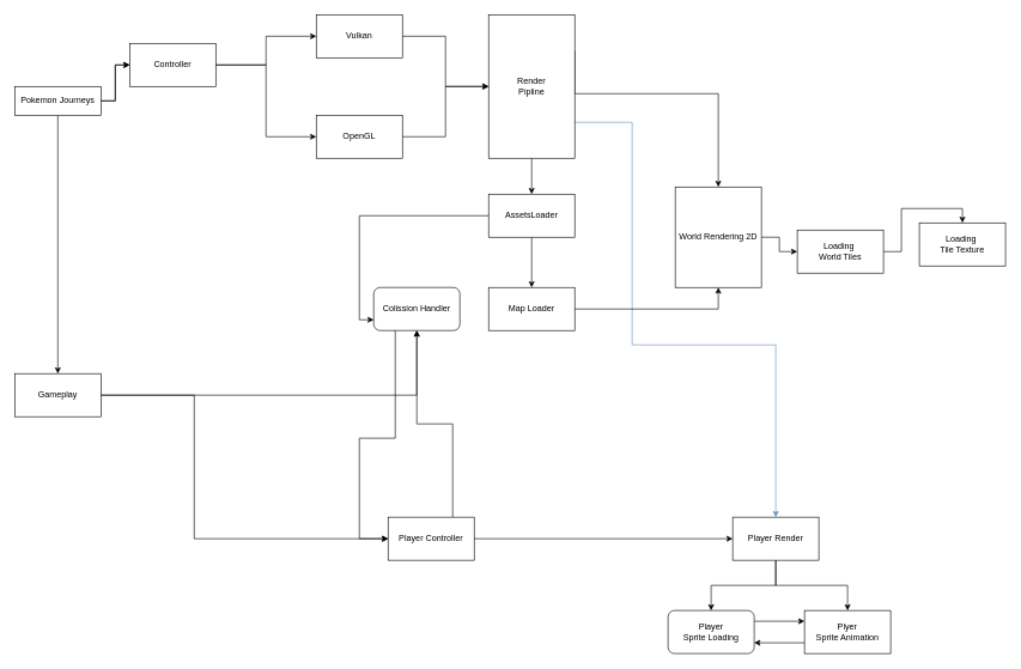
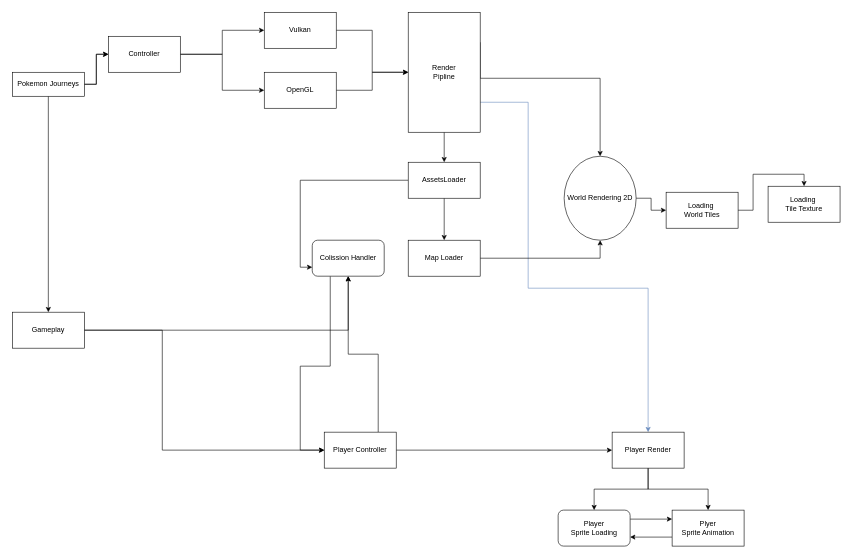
  <mxCell id="0" />
  <mxCell id="1" parent="0" />
  <mxCell id="2" value="" style="edgeStyle=orthogonalEdgeStyle;rounded=0;orthogonalLoop=1;jettySize=auto;html=1;" parent="1" source="5" target="11" edge="1"><mxGeometry relative="1" as="geometry" /></mxCell>
  <mxCell id="3" value="" style="edgeStyle=orthogonalEdgeStyle;rounded=0;orthogonalLoop=1;jettySize=auto;html=1;" parent="1" source="5" target="11" edge="1"><mxGeometry relative="1" as="geometry" /></mxCell>
  <mxCell id="4" style="edgeStyle=orthogonalEdgeStyle;rounded=0;orthogonalLoop=1;jettySize=auto;html=1;" parent="1" source="5" target="8" edge="1"><mxGeometry relative="1" as="geometry" /></mxCell>
  <mxCell id="5" value="Pokemon Journeys" style="rounded=0;whiteSpace=wrap;html=1;" parent="1" vertex="1"><mxGeometry x="20" y="120" width="120" height="40" as="geometry" /></mxCell>
  <mxCell id="6" style="edgeStyle=orthogonalEdgeStyle;rounded=0;orthogonalLoop=1;jettySize=auto;html=1;" edge="1" parent="1" source="8" target="31"><mxGeometry relative="1" as="geometry" /></mxCell>
  <mxCell id="7" style="edgeStyle=orthogonalEdgeStyle;rounded=0;orthogonalLoop=1;jettySize=auto;html=1;" edge="1" parent="1" source="8" target="41"><mxGeometry relative="1" as="geometry"><Array as="points"><mxPoint x="270" y="550" /></Array></mxGeometry></mxCell>
  <mxCell id="8" value="Gameplay" style="rounded=0;whiteSpace=wrap;html=1;" parent="1" vertex="1"><mxGeometry x="20" y="520" width="120" height="60" as="geometry" /></mxCell>
  <mxCell id="9" style="edgeStyle=orthogonalEdgeStyle;rounded=0;orthogonalLoop=1;jettySize=auto;html=1;" parent="1" source="11" target="15" edge="1"><mxGeometry relative="1" as="geometry" /></mxCell>
  <mxCell id="10" style="edgeStyle=orthogonalEdgeStyle;rounded=0;orthogonalLoop=1;jettySize=auto;html=1;entryX=0;entryY=0.5;entryDx=0;entryDy=0;" parent="1" source="11" target="13" edge="1"><mxGeometry relative="1" as="geometry" /></mxCell>
  <mxCell id="11" value="Controller" style="rounded=0;whiteSpace=wrap;html=1;" parent="1" vertex="1"><mxGeometry x="180" y="60" width="120" height="60" as="geometry" /></mxCell>
  <mxCell id="12" style="edgeStyle=orthogonalEdgeStyle;rounded=0;orthogonalLoop=1;jettySize=auto;html=1;" edge="1" parent="1" source="13" target="19"><mxGeometry relative="1" as="geometry" /></mxCell>
- <mxCell id="13" value="OpenGL" style="rounded=0;whiteSpace=wrap;html=1;" parent="1" vertex="1"><mxGeometry x="440" y="160" width="120" height="60" as="geometry" /></mxCell>
+ <mxCell id="13" value="OpenGL" style="rounded=0;whiteSpace=wrap;html=1;" parent="1" vertex="1"><mxGeometry x="440" y="120" width="120" height="60" as="geometry" /></mxCell>
  <mxCell id="14" style="edgeStyle=orthogonalEdgeStyle;rounded=0;orthogonalLoop=1;jettySize=auto;html=1;" edge="1" parent="1" source="15" target="19"><mxGeometry relative="1" as="geometry" /></mxCell>
  <mxCell id="15" value="Vulkan" style="rounded=0;whiteSpace=wrap;html=1;" parent="1" vertex="1"><mxGeometry x="440" y="20" width="120" height="60" as="geometry" /></mxCell>
  <mxCell id="16" style="edgeStyle=orthogonalEdgeStyle;rounded=0;orthogonalLoop=1;jettySize=auto;html=1;exitX=1;exitY=0.25;exitDx=0;exitDy=0;" edge="1" parent="1" source="19" target="21"><mxGeometry relative="1" as="geometry"><Array as="points"><mxPoint x="800" y="130" /></Array></mxGeometry></mxCell>
  <mxCell id="17" style="edgeStyle=orthogonalEdgeStyle;rounded=0;orthogonalLoop=1;jettySize=auto;html=1;exitX=0.5;exitY=1;exitDx=0;exitDy=0;" edge="1" parent="1" source="19" target="27"><mxGeometry relative="1" as="geometry" /></mxCell>
  <mxCell id="18" style="edgeStyle=orthogonalEdgeStyle;rounded=0;orthogonalLoop=1;jettySize=auto;html=1;exitX=1;exitY=0.75;exitDx=0;exitDy=0;entryX=0.5;entryY=0;entryDx=0;entryDy=0;fillColor=#dae8fc;strokeColor=#6c8ebf;" edge="1" parent="1" source="19" target="34"><mxGeometry relative="1" as="geometry"><Array as="points"><mxPoint x="880" y="170" /><mxPoint x="880" y="480" /><mxPoint x="1080" y="480" /></Array></mxGeometry></mxCell>
  <mxCell id="19" value="Render &lt;br&gt;Pipline" style="rounded=0;whiteSpace=wrap;html=1;" vertex="1" parent="1"><mxGeometry x="680" y="20" width="120" height="200" as="geometry" /></mxCell>
  <mxCell id="20" style="edgeStyle=orthogonalEdgeStyle;rounded=0;orthogonalLoop=1;jettySize=auto;html=1;" edge="1" parent="1" source="21" target="23"><mxGeometry relative="1" as="geometry" /></mxCell>
- <mxCell id="21" value="World Rendering 2D" style="rounded=0;whiteSpace=wrap;html=1;" vertex="1" parent="1"><mxGeometry x="940" y="260" width="120" height="140" as="geometry" /></mxCell>
+ <mxCell id="21" value="World Rendering 2D" style="ellipse;whiteSpace=wrap;html=1;" vertex="1" parent="1"><mxGeometry x="940" y="260" width="120" height="140" as="geometry" /></mxCell>
  <mxCell id="22" style="edgeStyle=orthogonalEdgeStyle;rounded=0;orthogonalLoop=1;jettySize=auto;html=1;entryX=0.5;entryY=0;entryDx=0;entryDy=0;" edge="1" parent="1" source="23" target="24"><mxGeometry relative="1" as="geometry" /></mxCell>
  <mxCell id="23" value="Loading&amp;nbsp;&lt;br&gt;World Tiles&lt;br&gt;" style="rounded=0;whiteSpace=wrap;html=1;" vertex="1" parent="1"><mxGeometry x="1110" y="320" width="120" height="60" as="geometry" /></mxCell>
  <mxCell id="24" value="Loading&amp;nbsp;&lt;br&gt;Tile Texture&lt;br&gt;" style="rounded=0;whiteSpace=wrap;html=1;" vertex="1" parent="1"><mxGeometry x="1280" y="310" width="120" height="60" as="geometry" /></mxCell>
  <mxCell id="25" style="edgeStyle=orthogonalEdgeStyle;rounded=0;orthogonalLoop=1;jettySize=auto;html=1;" edge="1" parent="1" source="27" target="29"><mxGeometry relative="1" as="geometry" /></mxCell>
  <mxCell id="26" style="edgeStyle=orthogonalEdgeStyle;rounded=0;orthogonalLoop=1;jettySize=auto;html=1;exitX=0;exitY=0.5;exitDx=0;exitDy=0;entryX=0;entryY=0.75;entryDx=0;entryDy=0;" edge="1" parent="1" source="27" target="31"><mxGeometry relative="1" as="geometry" /></mxCell>
  <mxCell id="27" value="AssetsLoader" style="rounded=0;whiteSpace=wrap;html=1;" vertex="1" parent="1"><mxGeometry x="680" y="270" width="120" height="60" as="geometry" /></mxCell>
  <mxCell id="28" style="edgeStyle=orthogonalEdgeStyle;rounded=0;orthogonalLoop=1;jettySize=auto;html=1;entryX=0.5;entryY=1;entryDx=0;entryDy=0;" edge="1" parent="1" source="29" target="21"><mxGeometry relative="1" as="geometry" /></mxCell>
  <mxCell id="29" value="Map Loader" style="rounded=0;whiteSpace=wrap;html=1;" vertex="1" parent="1"><mxGeometry x="680" y="400" width="120" height="60" as="geometry" /></mxCell>
  <mxCell id="30" style="edgeStyle=orthogonalEdgeStyle;rounded=0;orthogonalLoop=1;jettySize=auto;html=1;exitX=0.25;exitY=1;exitDx=0;exitDy=0;" edge="1" parent="1" source="31" target="41"><mxGeometry relative="1" as="geometry"><mxPoint x="310" y="720" as="targetPoint" /><Array as="points"><mxPoint x="550" y="610" /><mxPoint x="500" y="610" /></Array></mxGeometry></mxCell>
  <mxCell id="31" value="Colission Handler" style="whiteSpace=wrap;html=1;rounded=1;" vertex="1" parent="1"><mxGeometry x="520" y="400" width="120" height="60" as="geometry" /></mxCell>
  <mxCell id="32" style="edgeStyle=orthogonalEdgeStyle;rounded=0;orthogonalLoop=1;jettySize=auto;html=1;entryX=0.5;entryY=0;entryDx=0;entryDy=0;" edge="1" parent="1" source="34" target="36"><mxGeometry relative="1" as="geometry" /></mxCell>
  <mxCell id="33" style="edgeStyle=orthogonalEdgeStyle;rounded=0;orthogonalLoop=1;jettySize=auto;html=1;" edge="1" parent="1" source="34" target="38"><mxGeometry relative="1" as="geometry" /></mxCell>
  <mxCell id="34" value="Player Render&lt;br&gt;" style="rounded=0;whiteSpace=wrap;html=1;" vertex="1" parent="1"><mxGeometry x="1020" y="720" width="120" height="60" as="geometry" /></mxCell>
  <mxCell id="35" style="edgeStyle=orthogonalEdgeStyle;rounded=0;orthogonalLoop=1;jettySize=auto;html=1;exitX=1;exitY=0.25;exitDx=0;exitDy=0;entryX=0;entryY=0.25;entryDx=0;entryDy=0;" edge="1" parent="1" source="36" target="38"><mxGeometry relative="1" as="geometry" /></mxCell>
  <mxCell id="36" value="Player&lt;br&gt;Sprite Loading&lt;br&gt;" style="whiteSpace=wrap;html=1;rounded=1;" vertex="1" parent="1"><mxGeometry x="930" y="850" width="120" height="60" as="geometry" /></mxCell>
  <mxCell id="37" style="edgeStyle=orthogonalEdgeStyle;rounded=0;orthogonalLoop=1;jettySize=auto;html=1;exitX=0;exitY=0.75;exitDx=0;exitDy=0;entryX=1;entryY=0.75;entryDx=0;entryDy=0;" edge="1" parent="1" source="38" target="36"><mxGeometry relative="1" as="geometry" /></mxCell>
  <mxCell id="38" value="Plyer&lt;br&gt;Sprite Animation&lt;br&gt;" style="rounded=0;whiteSpace=wrap;html=1;" vertex="1" parent="1"><mxGeometry x="1120" y="850" width="120" height="60" as="geometry" /></mxCell>
  <mxCell id="39" style="edgeStyle=orthogonalEdgeStyle;rounded=0;orthogonalLoop=1;jettySize=auto;html=1;exitX=0.75;exitY=0;exitDx=0;exitDy=0;entryX=0.5;entryY=1;entryDx=0;entryDy=0;" edge="1" parent="1" source="41" target="31"><mxGeometry relative="1" as="geometry" /></mxCell>
  <mxCell id="40" style="edgeStyle=orthogonalEdgeStyle;rounded=0;orthogonalLoop=1;jettySize=auto;html=1;entryX=0;entryY=0.5;entryDx=0;entryDy=0;" edge="1" parent="1" source="41" target="34"><mxGeometry relative="1" as="geometry" /></mxCell>
  <mxCell id="41" value="Player Controller" style="rounded=0;whiteSpace=wrap;html=1;" vertex="1" parent="1"><mxGeometry x="540" y="720" width="120" height="60" as="geometry" /></mxCell>
